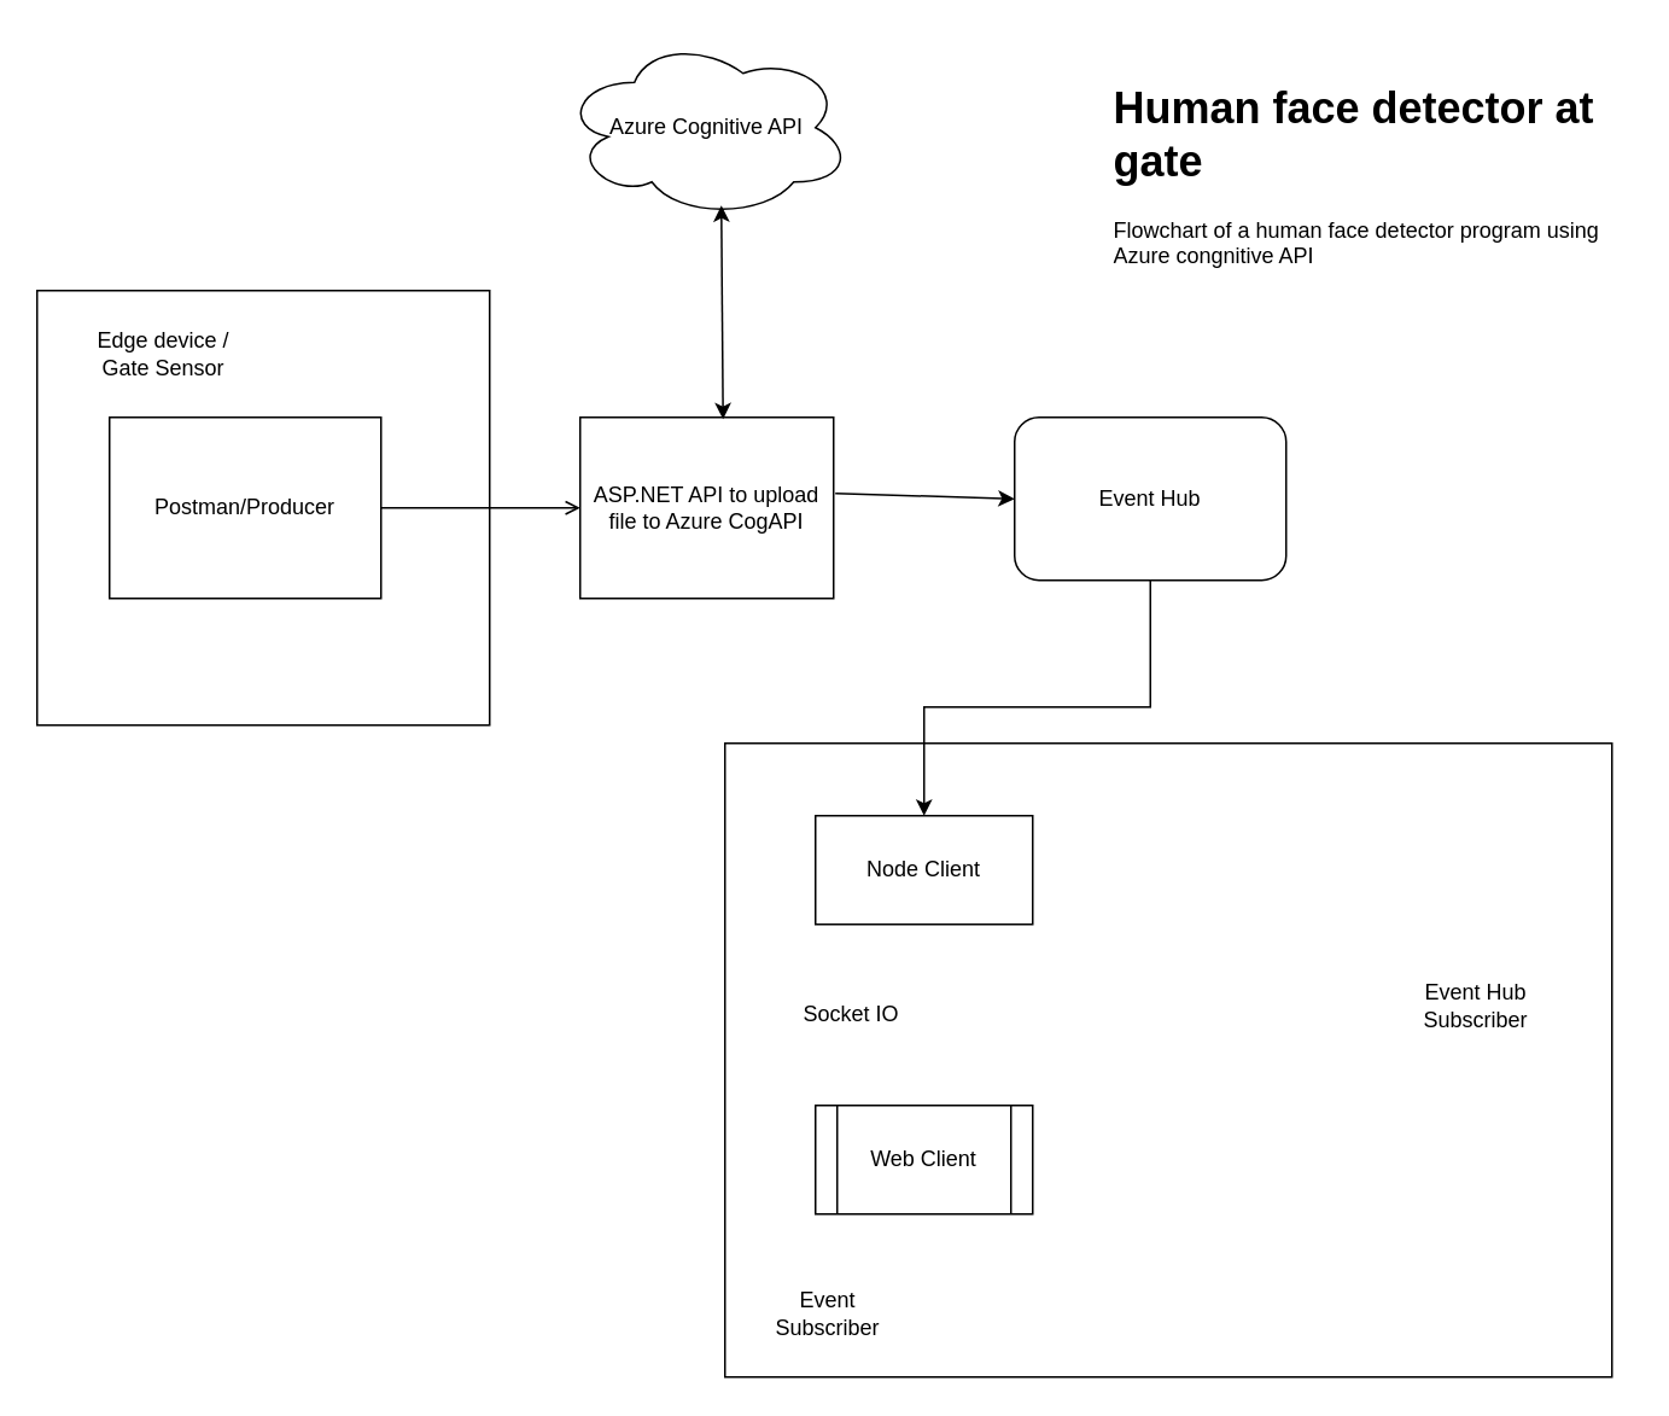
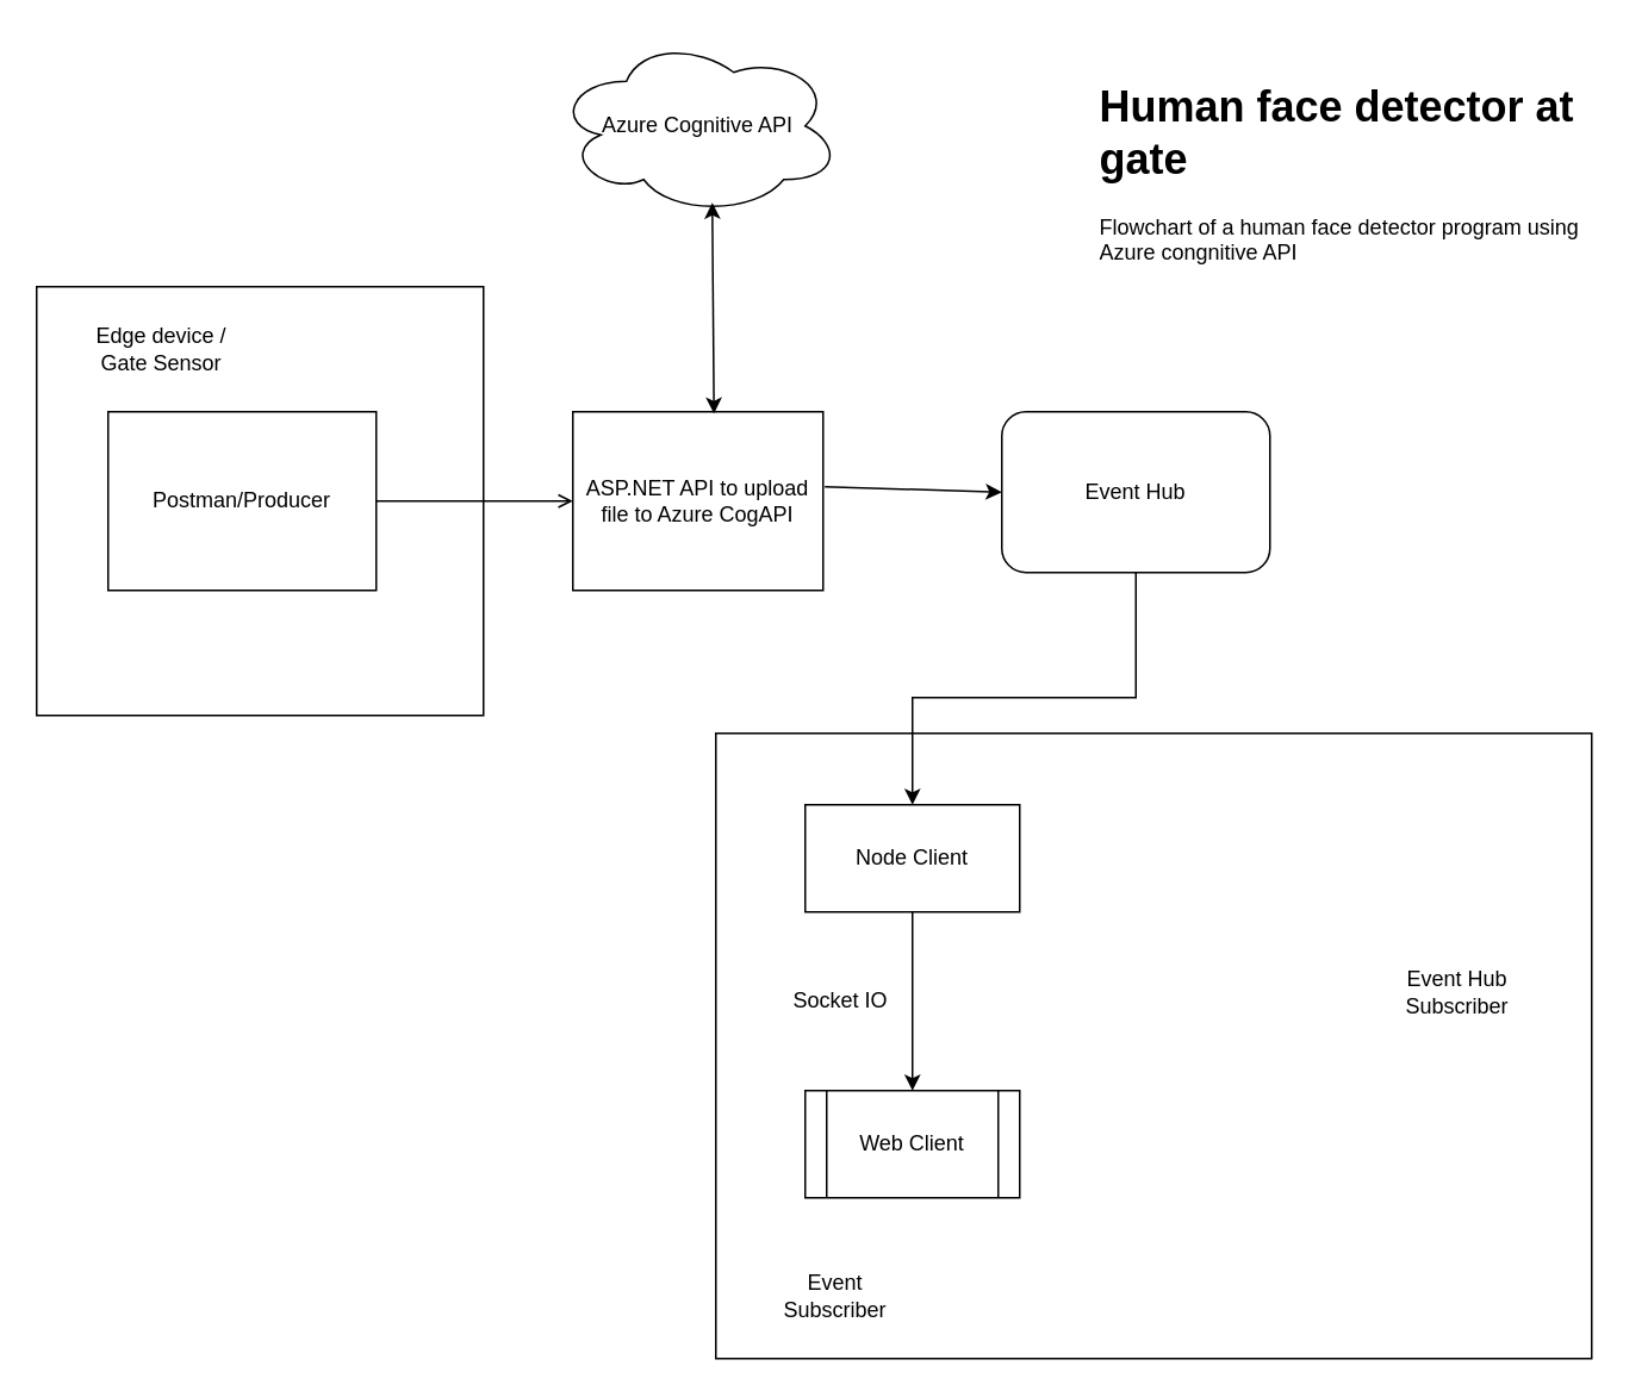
  <mxCell id="0" />
  <mxCell id="1" parent="0" />
  <mxCell id="2" value="" style="rounded=0;whiteSpace=wrap;html=1;" vertex="1" parent="1"><mxGeometry x="400" y="410" width="490" height="350" as="geometry" /></mxCell>
  <mxCell id="3" value="" style="rounded=0;whiteSpace=wrap;html=1;" vertex="1" parent="1"><mxGeometry x="20" y="160" width="250" height="240" as="geometry" /></mxCell>
  <mxCell id="4" value="Postman/Producer" style="rounded=0;whiteSpace=wrap;html=1;" vertex="1" parent="1"><mxGeometry x="60" y="230" width="150" height="100" as="geometry" /></mxCell>
  <mxCell id="5" value="ASP.NET API to upload file to Azure CogAPI" style="rounded=0;whiteSpace=wrap;html=1;" vertex="1" parent="1"><mxGeometry x="320" y="230" width="140" height="100" as="geometry" /></mxCell>
  <mxCell id="6" value="" style="endArrow=open;html=1;rounded=0;exitX=1;exitY=0.5;exitDx=0;exitDy=0;" edge="1" parent="1" source="4" target="5"><mxGeometry width="50" height="50" relative="1" as="geometry"><mxPoint x="390" y="420" as="sourcePoint" /><mxPoint x="440" y="370" as="targetPoint" /></mxGeometry></mxCell>
  <mxCell id="7" value="Azure Cognitive API" style="ellipse;shape=cloud;whiteSpace=wrap;html=1;" vertex="1" parent="1"><mxGeometry x="310" y="20" width="160" height="100" as="geometry" /></mxCell>
  <mxCell id="8" value="" style="endArrow=classic;startArrow=classic;html=1;rounded=0;entryX=0.55;entryY=0.95;entryDx=0;entryDy=0;entryPerimeter=0;exitX=0.564;exitY=0.03;exitDx=0;exitDy=0;exitPerimeter=0;" edge="1" parent="1"><mxGeometry width="50" height="50" relative="1" as="geometry"><mxPoint x="398.96" y="231" as="sourcePoint" /><mxPoint x="398" y="113" as="targetPoint" /></mxGeometry></mxCell>
  <mxCell id="9" value="Event Hub" style="whiteSpace=wrap;html=1;rounded=1;" vertex="1" parent="1"><mxGeometry x="560" y="230" width="150" height="90" as="geometry" /></mxCell>
  <mxCell id="10" value="" style="endArrow=classic;html=1;rounded=0;exitX=1.007;exitY=0.42;exitDx=0;exitDy=0;exitPerimeter=0;entryX=0;entryY=0.5;entryDx=0;entryDy=0;" edge="1" parent="1" source="5" target="9"><mxGeometry width="50" height="50" relative="1" as="geometry"><mxPoint x="390" y="420" as="sourcePoint" /><mxPoint x="560" y="275" as="targetPoint" /></mxGeometry></mxCell>
  <mxCell id="11" value="Web Client" style="shape=process;whiteSpace=wrap;html=1;backgroundOutline=1;" vertex="1" parent="1"><mxGeometry x="450" y="610" width="120" height="60" as="geometry" /></mxCell>
  <mxCell id="12" value="" style="endArrow=classic;html=1;rounded=0;exitX=0.5;exitY=1;exitDx=0;exitDy=0;" edge="1" parent="1" source="9"><mxGeometry width="50" height="50" relative="1" as="geometry"><mxPoint x="390" y="420" as="sourcePoint" /><mxPoint x="510" y="450" as="targetPoint" /><Array as="points"><mxPoint x="635" y="390" /><mxPoint x="510" y="390" /></Array></mxGeometry></mxCell>
  <mxCell id="13" value="Edge device / Gate Sensor" style="text;html=1;strokeColor=none;fillColor=none;align=center;verticalAlign=middle;whiteSpace=wrap;rounded=0;" vertex="1" parent="1"><mxGeometry x="40" y="170" width="100" height="50" as="geometry" /></mxCell>
- <mxCell id="14" value="Event Subscriber" style="text;html=1;strokeColor=none;fillColor=none;align=center;verticalAlign=middle;whiteSpace=wrap;rounded=0;" vertex="1" parent="1"><mxGeometry x="414" y="710" width="86" height="30" as="geometry" /></mxCell>
+ <mxCell id="14" value="Event Subscriber" style="text;html=1;strokeColor=none;fillColor=none;align=center;verticalAlign=middle;whiteSpace=wrap;rounded=0;" vertex="1" parent="1"><mxGeometry x="424" y="710" width="86" height="30" as="geometry" /></mxCell>
  <mxCell id="15" value="Node Client" style="rounded=0;whiteSpace=wrap;html=1;" vertex="1" parent="1"><mxGeometry x="450" y="450" width="120" height="60" as="geometry" /></mxCell>
+ <mxCell id="16" value="" style="endArrow=classic;html=1;rounded=0;entryX=0.5;entryY=0;entryDx=0;entryDy=0;exitX=0.5;exitY=1;exitDx=0;exitDy=0;" edge="1" parent="1" source="15" target="11"><mxGeometry width="50" height="50" relative="1" as="geometry"><mxPoint x="390" y="620" as="sourcePoint" /><mxPoint x="440" y="570" as="targetPoint" /></mxGeometry></mxCell>
  <mxCell id="17" value="Socket IO" style="text;html=1;strokeColor=none;fillColor=none;align=center;verticalAlign=middle;whiteSpace=wrap;rounded=0;" vertex="1" parent="1"><mxGeometry x="440" y="545" width="60" height="30" as="geometry" /></mxCell>
  <mxCell id="18" value="Event Hub Subscriber" style="text;html=1;strokeColor=none;fillColor=none;align=center;verticalAlign=middle;whiteSpace=wrap;rounded=0;" vertex="1" parent="1"><mxGeometry x="770" y="535" width="90" height="40" as="geometry" /></mxCell>
  <mxCell id="19" value="&lt;h1&gt;Human face detector at gate&lt;/h1&gt;&lt;p&gt;Flowchart of a human face detector program using Azure congnitive API&lt;/p&gt;" style="text;html=1;strokeColor=none;fillColor=none;spacing=5;spacingTop=-20;whiteSpace=wrap;overflow=hidden;rounded=0;" vertex="1" parent="1"><mxGeometry x="610" y="40" width="290" height="130" as="geometry" /></mxCell>
